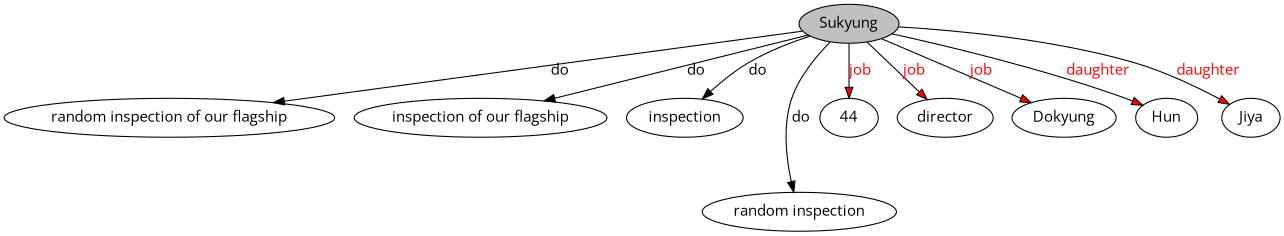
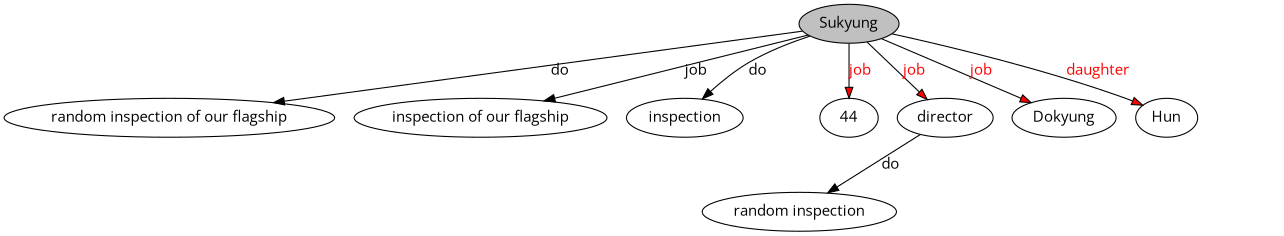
  digraph {
    fontname="Open Sans"
    node [fontname="Open Sans"]
    edge [fontname="Open Sans" fillcolor=red fontcolor=red style=filled]
    n1 [fillcolor=gray label=Sukyung style=filled]
    n2 [label="random inspection of our flagship"]
    n3 [label="inspection of our flagship"]
    n4 [label=inspection]
    n5 [label="random inspection"]
    n6 [label=44]
    n7 [label=director]
    n8 [label=Dokyung]
    n9 [label=Hun]
-   n10 [label=Jiya]
    n1 -> n2 [label=do fillcolor="" fontcolor="" style=""]
-   n1 -> n3 [label=do fillcolor="" fontcolor="" style=""]
+   n1 -> n3 [label=job fillcolor="" fontcolor="" style=""]
    n1 -> n4 [label=do fillcolor="" fontcolor="" style=""]
-   n1 -> n5 [label=do fillcolor="" fontcolor="" style=""]
+   n7 -> n5 [label=do fillcolor="" fontcolor="" style=""]
    n1 -> n6 [label=job]
    n1 -> n7 [label=job]
    n1 -> n8 [label=job]
    n1 -> n9 [label=daughter]
-   n1 -> n10 [label=daughter]
  }
